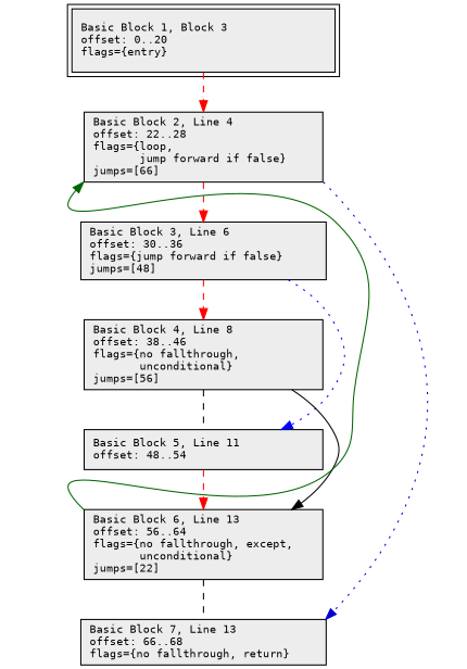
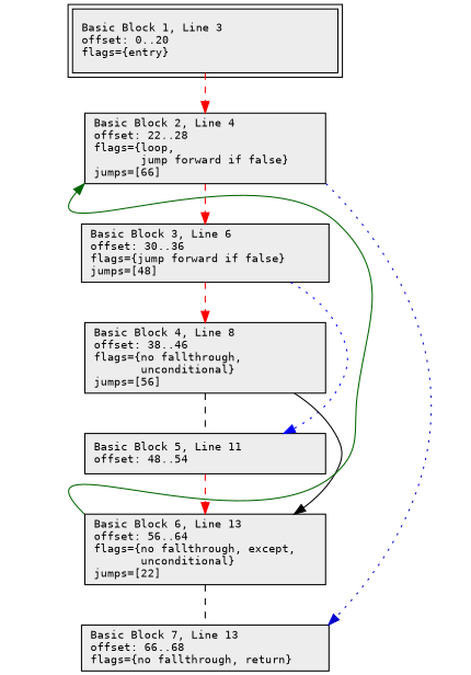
  digraph {
    color="#ededed"
    fontname="DejaVu Sans Mono"
    fontsize=10
    mclimit=1.5
    ordering=out
    rankdir=TD
    node [fillcolor="#ededed" fontname="DejaVu Sans Mono" fontsize=10 shape=box style=filled]
    edge [color=red fontname=Verdana fontsize=10 style=dashed weight=10]
-   n1 [label="Basic Block 1, Block 3 \loffset: 0..20                    \lflags={entry}                     \l" peripheries=2 width=2]
+   n1 [label="Basic Block 1, Line 3 \loffset: 0..20                    \lflags={entry}                     \l" peripheries=2 width=2]
    n2 [label="Basic Block 2, Line 4 \loffset: 22..28                   \lflags={loop,\l       jump forward if false}\ljumps=[66]\l" width=2]
    n3 [label="Basic Block 3, Line 6 \loffset: 30..36                   \lflags={jump forward if false}     \ljumps=[48]\l" width=2]
    n4 [label="Basic Block 7, Line 13 \loffset: 66..68                   \lflags={no fallthrough, return}    \l" width=2]
    n5 [label="Basic Block 4, Line 8 \loffset: 38..46                   \lflags={no fallthrough,\l       unconditional}\ljumps=[56]\l" width=2]
    n6 [label="Basic Block 5, Line 11 \loffset: 48..54                   \l" width=2]
    n7 [label="Basic Block 6, Line 13 \loffset: 56..64                   \lflags={no fallthrough, except,\l       unconditional}\ljumps=[22]\l" width=2]
    n1 -> n2
    n2 -> n3
    n2 -> n4 [color=MediumBlue headport=ne style=dotted tailport=se weight=1]
    n3 -> n5
    n3 -> n6 [color=blue style=dotted weight=1]
    n5 -> n6 [arrowhead=none color=""]
    n5 -> n7 [weight=1 color="" style=""]
    n6 -> n7
    n7 -> n2 [color="#006400" headport=sw tailport=nw weight=1 style=""]
    n7 -> n4 [arrowhead=none color=""]
  }
